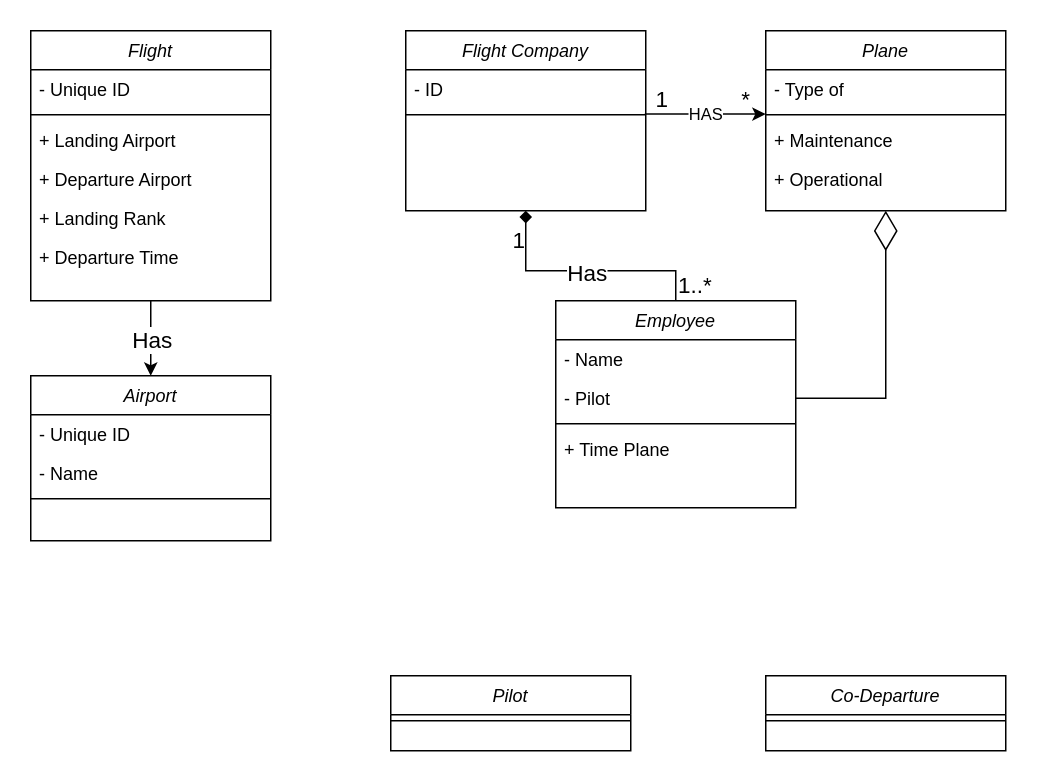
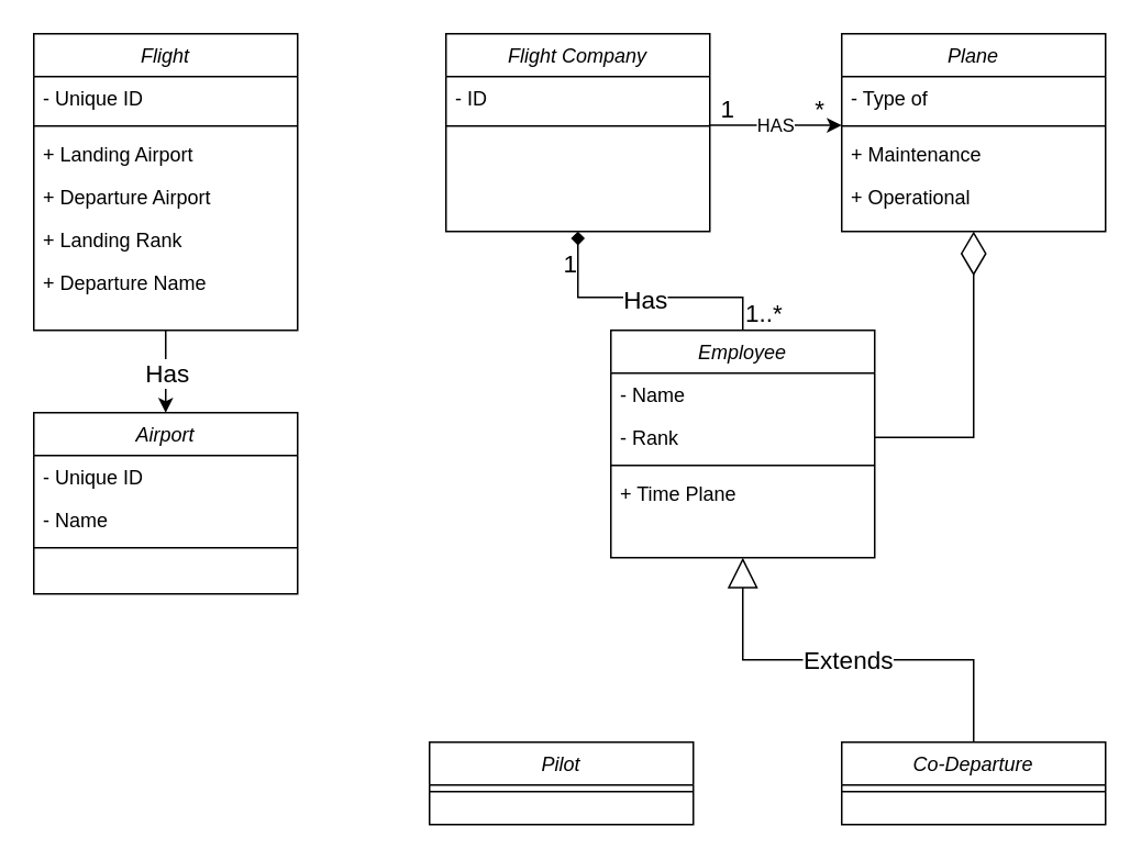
  <mxCell id="0" />
  <mxCell id="1" parent="0" />
  <mxCell id="2" value="Flight Company" style="swimlane;fontStyle=2;align=center;verticalAlign=top;childLayout=stackLayout;horizontal=1;startSize=26;horizontalStack=0;resizeParent=1;resizeLast=0;collapsible=1;marginBottom=0;rounded=0;shadow=0;strokeWidth=1;" parent="1" vertex="1"><mxGeometry x="270" y="20" width="160" height="120" as="geometry"><mxRectangle x="230" y="140" width="160" height="26" as="alternateBounds" /></mxGeometry></mxCell>
  <mxCell id="3" value="- ID" style="text;align=left;verticalAlign=top;spacingLeft=4;spacingRight=4;overflow=hidden;rotatable=0;points=[[0,0.5],[1,0.5]];portConstraint=eastwest;rounded=0;shadow=0;html=0;" parent="2" vertex="1"><mxGeometry y="26" width="160" height="26" as="geometry" /></mxCell>
  <mxCell id="4" value="" style="line;html=1;strokeWidth=1;align=left;verticalAlign=middle;spacingTop=-1;spacingLeft=3;spacingRight=3;rotatable=0;labelPosition=right;points=[];portConstraint=eastwest;" parent="2" vertex="1"><mxGeometry y="52" width="160" height="8" as="geometry" /></mxCell>
  <mxCell id="5" value="Pilot" style="swimlane;fontStyle=2;align=center;verticalAlign=top;childLayout=stackLayout;horizontal=1;startSize=26;horizontalStack=0;resizeParent=1;resizeLast=0;collapsible=1;marginBottom=0;rounded=0;shadow=0;strokeWidth=1;" parent="1" vertex="1"><mxGeometry x="260" y="450" width="160" height="50" as="geometry"><mxRectangle x="130" y="380" width="160" height="26" as="alternateBounds" /></mxGeometry></mxCell>
  <mxCell id="6" value="" style="line;html=1;strokeWidth=1;align=left;verticalAlign=middle;spacingTop=-1;spacingLeft=3;spacingRight=3;rotatable=0;labelPosition=right;points=[];portConstraint=eastwest;" parent="5" vertex="1"><mxGeometry y="26" width="160" height="8" as="geometry" /></mxCell>
  <mxCell id="7" value="Plane" style="swimlane;fontStyle=2;align=center;verticalAlign=top;childLayout=stackLayout;horizontal=1;startSize=26;horizontalStack=0;resizeParent=1;resizeLast=0;collapsible=1;marginBottom=0;rounded=0;shadow=0;strokeWidth=1;" parent="1" vertex="1"><mxGeometry x="510" y="20" width="160" height="120" as="geometry"><mxRectangle x="550" y="140" width="160" height="26" as="alternateBounds" /></mxGeometry></mxCell>
  <mxCell id="8" value="- Type of" style="text;align=left;verticalAlign=top;spacingLeft=4;spacingRight=4;overflow=hidden;rotatable=0;points=[[0,0.5],[1,0.5]];portConstraint=eastwest;" parent="7" vertex="1"><mxGeometry y="26" width="160" height="26" as="geometry" /></mxCell>
  <mxCell id="9" value="" style="line;html=1;strokeWidth=1;align=left;verticalAlign=middle;spacingTop=-1;spacingLeft=3;spacingRight=3;rotatable=0;labelPosition=right;points=[];portConstraint=eastwest;" parent="7" vertex="1"><mxGeometry y="52" width="160" height="8" as="geometry" /></mxCell>
  <mxCell id="10" value="+ Maintenance" style="text;align=left;verticalAlign=top;spacingLeft=4;spacingRight=4;overflow=hidden;rotatable=0;points=[[0,0.5],[1,0.5]];portConstraint=eastwest;" parent="7" vertex="1"><mxGeometry y="60" width="160" height="26" as="geometry" /></mxCell>
  <mxCell id="11" value="+ Operational" style="text;align=left;verticalAlign=top;spacingLeft=4;spacingRight=4;overflow=hidden;rotatable=0;points=[[0,0.5],[1,0.5]];portConstraint=eastwest;" parent="7" vertex="1"><mxGeometry y="86" width="160" height="26" as="geometry" /></mxCell>
  <mxCell id="12" value="Flight" style="swimlane;fontStyle=2;align=center;verticalAlign=top;childLayout=stackLayout;horizontal=1;startSize=26;horizontalStack=0;resizeParent=1;resizeLast=0;collapsible=1;marginBottom=0;rounded=0;shadow=0;strokeWidth=1;" vertex="1" parent="1"><mxGeometry x="20" y="20" width="160" height="180" as="geometry"><mxRectangle x="550" y="140" width="160" height="26" as="alternateBounds" /></mxGeometry></mxCell>
  <mxCell id="13" value="- Unique ID" style="text;align=left;verticalAlign=top;spacingLeft=4;spacingRight=4;overflow=hidden;rotatable=0;points=[[0,0.5],[1,0.5]];portConstraint=eastwest;" vertex="1" parent="12"><mxGeometry y="26" width="160" height="26" as="geometry" /></mxCell>
  <mxCell id="14" value="" style="line;html=1;strokeWidth=1;align=left;verticalAlign=middle;spacingTop=-1;spacingLeft=3;spacingRight=3;rotatable=0;labelPosition=right;points=[];portConstraint=eastwest;" vertex="1" parent="12"><mxGeometry y="52" width="160" height="8" as="geometry" /></mxCell>
  <mxCell id="15" value="+ Landing Airport" style="text;align=left;verticalAlign=top;spacingLeft=4;spacingRight=4;overflow=hidden;rotatable=0;points=[[0,0.5],[1,0.5]];portConstraint=eastwest;" vertex="1" parent="12"><mxGeometry y="60" width="160" height="26" as="geometry" /></mxCell>
  <mxCell id="16" value="+ Departure Airport" style="text;align=left;verticalAlign=top;spacingLeft=4;spacingRight=4;overflow=hidden;rotatable=0;points=[[0,0.5],[1,0.5]];portConstraint=eastwest;" vertex="1" parent="12"><mxGeometry y="86" width="160" height="26" as="geometry" /></mxCell>
  <mxCell id="17" value="+ Landing Rank" style="text;align=left;verticalAlign=top;spacingLeft=4;spacingRight=4;overflow=hidden;rotatable=0;points=[[0,0.5],[1,0.5]];portConstraint=eastwest;" vertex="1" parent="12"><mxGeometry y="112" width="160" height="26" as="geometry" /></mxCell>
- <mxCell id="18" value="+ Departure Time" style="text;align=left;verticalAlign=top;spacingLeft=4;spacingRight=4;overflow=hidden;rotatable=0;points=[[0,0.5],[1,0.5]];portConstraint=eastwest;" vertex="1" parent="12"><mxGeometry y="138" width="160" height="26" as="geometry" /></mxCell>
+ <mxCell id="18" value="+ Departure Name" style="text;align=left;verticalAlign=top;spacingLeft=4;spacingRight=4;overflow=hidden;rotatable=0;points=[[0,0.5],[1,0.5]];portConstraint=eastwest;" vertex="1" parent="12"><mxGeometry y="138" width="160" height="26" as="geometry" /></mxCell>
  <mxCell id="19" value="Airport" style="swimlane;fontStyle=2;align=center;verticalAlign=top;childLayout=stackLayout;horizontal=1;startSize=26;horizontalStack=0;resizeParent=1;resizeLast=0;collapsible=1;marginBottom=0;rounded=0;shadow=0;strokeWidth=1;" vertex="1" parent="1"><mxGeometry x="20" y="250" width="160" height="110" as="geometry"><mxRectangle x="550" y="140" width="160" height="26" as="alternateBounds" /></mxGeometry></mxCell>
  <mxCell id="20" value="- Unique ID" style="text;align=left;verticalAlign=top;spacingLeft=4;spacingRight=4;overflow=hidden;rotatable=0;points=[[0,0.5],[1,0.5]];portConstraint=eastwest;" vertex="1" parent="19"><mxGeometry y="26" width="160" height="26" as="geometry" /></mxCell>
  <mxCell id="21" value="- Name" style="text;align=left;verticalAlign=top;spacingLeft=4;spacingRight=4;overflow=hidden;rotatable=0;points=[[0,0.5],[1,0.5]];portConstraint=eastwest;" vertex="1" parent="19"><mxGeometry y="52" width="160" height="26" as="geometry" /></mxCell>
  <mxCell id="22" value="" style="line;html=1;strokeWidth=1;align=left;verticalAlign=middle;spacingTop=-1;spacingLeft=3;spacingRight=3;rotatable=0;labelPosition=right;points=[];portConstraint=eastwest;" vertex="1" parent="19"><mxGeometry y="78" width="160" height="8" as="geometry" /></mxCell>
  <mxCell id="23" value="Co-Departure" style="swimlane;fontStyle=2;align=center;verticalAlign=top;childLayout=stackLayout;horizontal=1;startSize=26;horizontalStack=0;resizeParent=1;resizeLast=0;collapsible=1;marginBottom=0;rounded=0;shadow=0;strokeWidth=1;" vertex="1" parent="1"><mxGeometry x="510" y="450" width="160" height="50" as="geometry"><mxRectangle x="130" y="380" width="160" height="26" as="alternateBounds" /></mxGeometry></mxCell>
  <mxCell id="24" value="" style="line;html=1;strokeWidth=1;align=left;verticalAlign=middle;spacingTop=-1;spacingLeft=3;spacingRight=3;rotatable=0;labelPosition=right;points=[];portConstraint=eastwest;" vertex="1" parent="23"><mxGeometry y="26" width="160" height="8" as="geometry" /></mxCell>
  <mxCell id="25" value="Employee" style="swimlane;fontStyle=2;align=center;verticalAlign=top;childLayout=stackLayout;horizontal=1;startSize=26;horizontalStack=0;resizeParent=1;resizeLast=0;collapsible=1;marginBottom=0;rounded=0;shadow=0;strokeWidth=1;" vertex="1" parent="1"><mxGeometry x="370" y="200" width="160" height="138" as="geometry"><mxRectangle x="130" y="380" width="160" height="26" as="alternateBounds" /></mxGeometry></mxCell>
  <mxCell id="26" value="- Name" style="text;align=left;verticalAlign=top;spacingLeft=4;spacingRight=4;overflow=hidden;rotatable=0;points=[[0,0.5],[1,0.5]];portConstraint=eastwest;" vertex="1" parent="25"><mxGeometry y="26" width="160" height="26" as="geometry" /></mxCell>
- <mxCell id="27" value="- Pilot" style="text;align=left;verticalAlign=top;spacingLeft=4;spacingRight=4;overflow=hidden;rotatable=0;points=[[0,0.5],[1,0.5]];portConstraint=eastwest;rounded=0;shadow=0;html=0;" vertex="1" parent="25"><mxGeometry y="52" width="160" height="26" as="geometry" /></mxCell>
+ <mxCell id="27" value="- Rank" style="text;align=left;verticalAlign=top;spacingLeft=4;spacingRight=4;overflow=hidden;rotatable=0;points=[[0,0.5],[1,0.5]];portConstraint=eastwest;rounded=0;shadow=0;html=0;" vertex="1" parent="25"><mxGeometry y="52" width="160" height="26" as="geometry" /></mxCell>
  <mxCell id="28" value="" style="line;html=1;strokeWidth=1;align=left;verticalAlign=middle;spacingTop=-1;spacingLeft=3;spacingRight=3;rotatable=0;labelPosition=right;points=[];portConstraint=eastwest;" vertex="1" parent="25"><mxGeometry y="78" width="160" height="8" as="geometry" /></mxCell>
  <mxCell id="29" value="+ Time Plane&#10;" style="text;align=left;verticalAlign=top;spacingLeft=4;spacingRight=4;overflow=hidden;rotatable=0;points=[[0,0.5],[1,0.5]];portConstraint=eastwest;fontStyle=0" vertex="1" parent="25"><mxGeometry y="86" width="160" height="26" as="geometry" /></mxCell>
  <mxCell id="30" value="" style="endArrow=classic;html=1;rounded=0;exitX=0.996;exitY=0.446;exitDx=0;exitDy=0;exitPerimeter=0;entryX=0;entryY=0.446;entryDx=0;entryDy=0;entryPerimeter=0;" edge="1" parent="1" source="4" target="9"><mxGeometry relative="1" as="geometry"><mxPoint x="190" y="140" as="sourcePoint" /><mxPoint x="510" y="70" as="targetPoint" /></mxGeometry></mxCell>
  <mxCell id="31" value="HAS" style="edgeLabel;resizable=0;html=1;align=center;verticalAlign=middle;" connectable="0" vertex="1" parent="30"><mxGeometry relative="1" as="geometry" /></mxCell>
  <mxCell id="32" value="1" style="edgeLabel;resizable=0;html=1;align=left;verticalAlign=bottom;fontSize=15;" connectable="0" vertex="1" parent="30"><mxGeometry x="-1" relative="1" as="geometry"><mxPoint x="6" as="offset" /></mxGeometry></mxCell>
  <mxCell id="33" value="*" style="edgeLabel;resizable=0;html=1;align=right;verticalAlign=bottom;fontSize=15;" connectable="0" vertex="1" parent="30"><mxGeometry x="1" relative="1" as="geometry"><mxPoint x="-10" as="offset" /></mxGeometry></mxCell>
+ <mxCell id="34" value="Extends" style="endArrow=block;endSize=16;endFill=0;html=1;rounded=0;fontSize=15;exitX=0.5;exitY=0;exitDx=0;exitDy=0;entryX=0.5;entryY=1;entryDx=0;entryDy=0;" edge="1" parent="1" source="23" target="25"><mxGeometry width="160" relative="1" as="geometry"><mxPoint x="510" y="500" as="sourcePoint" /><mxPoint x="670" y="500" as="targetPoint" /><Array as="points"><mxPoint x="590" y="400" /><mxPoint x="450" y="400" /></Array></mxGeometry></mxCell>
  <mxCell id="35" value="" style="endArrow=diamondThin;endFill=0;endSize=24;html=1;rounded=0;fontSize=15;exitX=1;exitY=0.5;exitDx=0;exitDy=0;entryX=0.5;entryY=1;entryDx=0;entryDy=0;" edge="1" parent="1" source="27" target="7"><mxGeometry width="160" relative="1" as="geometry"><mxPoint x="370" y="160" as="sourcePoint" /><mxPoint x="530" y="160" as="targetPoint" /><Array as="points"><mxPoint x="590" y="265" /></Array></mxGeometry></mxCell>
  <mxCell id="36" value="" style="endArrow=diamond;html=1;rounded=0;fontSize=15;entryX=0.5;entryY=1;entryDx=0;entryDy=0;exitX=0.5;exitY=0;exitDx=0;exitDy=0;" edge="1" parent="1" source="25" target="2"><mxGeometry relative="1" as="geometry"><mxPoint x="450" y="250" as="sourcePoint" /><mxPoint x="610" y="250" as="targetPoint" /><Array as="points"><mxPoint x="450" y="180" /><mxPoint x="350" y="180" /></Array></mxGeometry></mxCell>
  <mxCell id="37" value="Has" style="edgeLabel;resizable=0;html=1;align=center;verticalAlign=middle;fontSize=15;" connectable="0" vertex="1" parent="36"><mxGeometry relative="1" as="geometry" /></mxCell>
  <mxCell id="38" value="1..*" style="edgeLabel;resizable=0;html=1;align=left;verticalAlign=bottom;fontSize=15;" connectable="0" vertex="1" parent="36"><mxGeometry x="-1" relative="1" as="geometry" /></mxCell>
  <mxCell id="39" value="1" style="edgeLabel;resizable=0;html=1;align=right;verticalAlign=bottom;fontSize=15;" connectable="0" vertex="1" parent="36"><mxGeometry x="1" relative="1" as="geometry"><mxPoint y="30" as="offset" /></mxGeometry></mxCell>
  <mxCell id="40" value="" style="endArrow=classic;html=1;rounded=0;fontSize=15;entryX=0.5;entryY=0;entryDx=0;entryDy=0;exitX=0.5;exitY=1;exitDx=0;exitDy=0;" edge="1" parent="1" source="12" target="19"><mxGeometry relative="1" as="geometry"><mxPoint x="90" y="200" as="sourcePoint" /><mxPoint x="420" y="170" as="targetPoint" /></mxGeometry></mxCell>
  <mxCell id="41" value="Has" style="edgeLabel;resizable=0;html=1;align=center;verticalAlign=middle;fontSize=15;" connectable="0" vertex="1" parent="40"><mxGeometry relative="1" as="geometry" /></mxCell>
